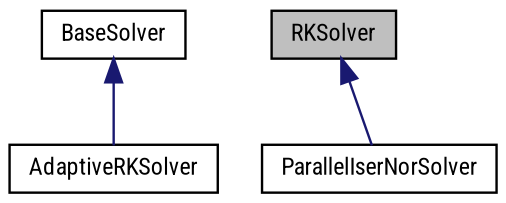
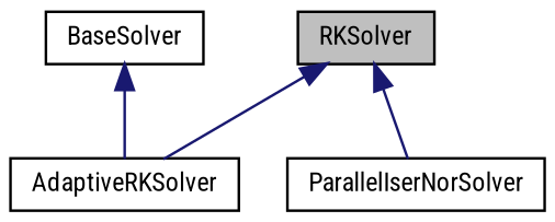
  digraph {
    fontname="Roboto Condensed"
    node [color=black fillcolor=white fontname="Roboto Condensed" fontsize=10 shape=record style=filled]
    edge [color=midnightblue dir=back fontname="Roboto Condensed" fontsize=10 labelfontname=Helvetica labelfontsize=10 style=solid]
    n1 [fillcolor=grey75 fontcolor=black height=0.2 label=RKSolver width=0.4]
    n2 [height=0.2 label=AdaptiveRKSolver width=0.4]
    n3 [height=0.2 label=ParallelIserNorSolver width=0.4]
    n4 [height=0.2 label=BaseSolver width=0.4]
+   n1 -> n2
    n1 -> n3
    n4 -> n2
  }
